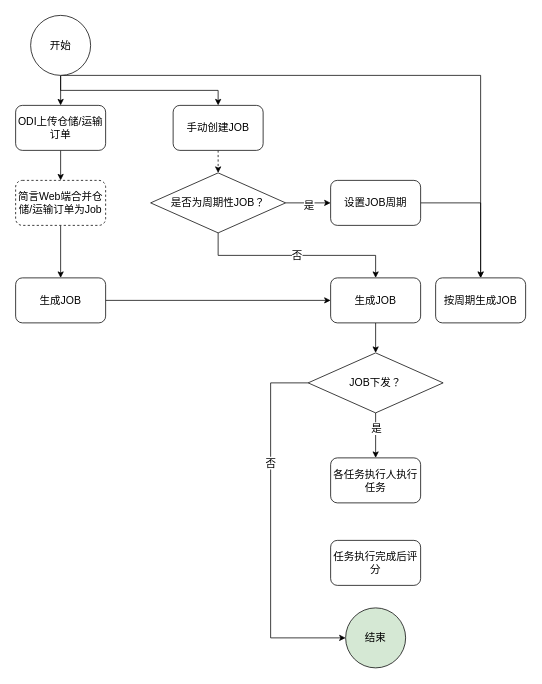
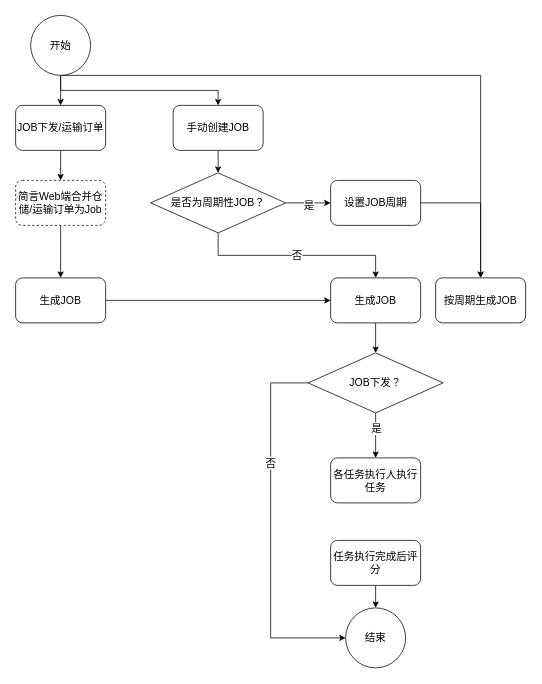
  <mxCell id="0" />
  <mxCell id="1" parent="0" />
  <mxCell id="2" style="edgeStyle=orthogonalEdgeStyle;rounded=0;orthogonalLoop=1;jettySize=auto;html=1;exitX=0.5;exitY=1;exitDx=0;exitDy=0;entryX=0.5;entryY=0;entryDx=0;entryDy=0;fontSize=14;" parent="1" source="5" target="7" edge="1"><mxGeometry relative="1" as="geometry" /></mxCell>
  <mxCell id="3" style="edgeStyle=orthogonalEdgeStyle;rounded=0;orthogonalLoop=1;jettySize=auto;html=1;exitX=0.5;exitY=1;exitDx=0;exitDy=0;entryX=0.5;entryY=0;entryDx=0;entryDy=0;fontSize=14;" parent="1" source="5" target="13" edge="1"><mxGeometry relative="1" as="geometry" /></mxCell>
  <mxCell id="4" style="edgeStyle=orthogonalEdgeStyle;rounded=0;orthogonalLoop=1;jettySize=auto;html=1;exitX=0.5;exitY=1;exitDx=0;exitDy=0;entryX=0.5;entryY=0;entryDx=0;entryDy=0;fontSize=14;endArrow=open;" parent="1" source="5" target="31" edge="1"><mxGeometry relative="1" as="geometry"><Array as="points"><mxPoint x="640" y="100" /></Array></mxGeometry></mxCell>
  <mxCell id="5" value="开始" style="ellipse;whiteSpace=wrap;html=1;aspect=fixed;fontSize=14;" parent="1" vertex="1"><mxGeometry x="40" y="20" width="80" height="80" as="geometry" /></mxCell>
  <mxCell id="6" style="edgeStyle=orthogonalEdgeStyle;rounded=0;orthogonalLoop=1;jettySize=auto;html=1;exitX=0.5;exitY=1;exitDx=0;exitDy=0;entryX=0.5;entryY=0;entryDx=0;entryDy=0;fontSize=14;" parent="1" source="7" target="9" edge="1"><mxGeometry relative="1" as="geometry" /></mxCell>
- <mxCell id="7" value="ODI上传仓储/运输订单" style="rounded=1;whiteSpace=wrap;html=1;fontSize=14;" parent="1" vertex="1"><mxGeometry x="20" y="140" width="120" height="60" as="geometry" /></mxCell>
+ <mxCell id="7" value="JOB下发/运输订单" style="rounded=1;whiteSpace=wrap;html=1;fontSize=14;" parent="1" vertex="1"><mxGeometry x="20" y="140" width="120" height="60" as="geometry" /></mxCell>
  <mxCell id="8" style="edgeStyle=orthogonalEdgeStyle;rounded=0;orthogonalLoop=1;jettySize=auto;html=1;exitX=0.5;exitY=1;exitDx=0;exitDy=0;entryX=0.5;entryY=0;entryDx=0;entryDy=0;fontSize=14;" parent="1" source="9" target="11" edge="1"><mxGeometry relative="1" as="geometry" /></mxCell>
  <mxCell id="9" value="简言Web端合并仓储/运输订单为Job" style="rounded=1;whiteSpace=wrap;html=1;fontSize=14;dashed=1;" parent="1" vertex="1"><mxGeometry x="20" y="240" width="120" height="60" as="geometry" /></mxCell>
  <mxCell id="10" style="edgeStyle=orthogonalEdgeStyle;rounded=0;orthogonalLoop=1;jettySize=auto;html=1;exitX=1;exitY=0.5;exitDx=0;exitDy=0;entryX=0;entryY=0.5;entryDx=0;entryDy=0;fontSize=14;" parent="1" source="11" target="21" edge="1"><mxGeometry relative="1" as="geometry"><mxPoint x="190" y="400" as="targetPoint" /></mxGeometry></mxCell>
  <mxCell id="11" value="生成JOB" style="rounded=1;whiteSpace=wrap;html=1;fontSize=14;" parent="1" vertex="1"><mxGeometry x="20" y="370" width="120" height="60" as="geometry" /></mxCell>
- <mxCell id="12" style="edgeStyle=orthogonalEdgeStyle;rounded=0;orthogonalLoop=1;jettySize=auto;html=1;exitX=0.5;exitY=1;exitDx=0;exitDy=0;entryX=0.5;entryY=0;entryDx=0;entryDy=0;fontSize=14;dashed=1;" parent="1" source="13" target="17" edge="1"><mxGeometry relative="1" as="geometry"><mxPoint x="290" y="240" as="targetPoint" /></mxGeometry></mxCell>
+ <mxCell id="12" style="edgeStyle=orthogonalEdgeStyle;rounded=0;orthogonalLoop=1;jettySize=auto;html=1;exitX=0.5;exitY=1;exitDx=0;exitDy=0;entryX=0.5;entryY=0;entryDx=0;entryDy=0;fontSize=14;" parent="1" source="13" target="17" edge="1"><mxGeometry relative="1" as="geometry"><mxPoint x="290" y="240" as="targetPoint" /></mxGeometry></mxCell>
  <mxCell id="13" value="手动创建JOB" style="rounded=1;whiteSpace=wrap;html=1;fontSize=14;" parent="1" vertex="1"><mxGeometry x="230" y="140" width="120" height="60" as="geometry" /></mxCell>
  <mxCell id="14" style="edgeStyle=orthogonalEdgeStyle;rounded=0;orthogonalLoop=1;jettySize=auto;html=1;exitX=1;exitY=0.5;exitDx=0;exitDy=0;entryX=0;entryY=0.5;entryDx=0;entryDy=0;fontSize=14;" parent="1" source="17" target="19" edge="1"><mxGeometry relative="1" as="geometry" /></mxCell>
  <mxCell id="15" value="是" style="edgeLabel;html=1;align=center;verticalAlign=middle;resizable=0;points=[];fontSize=14;" parent="14" vertex="1" connectable="0"><mxGeometry x="-0.009" y="-2" relative="1" as="geometry"><mxPoint as="offset" /></mxGeometry></mxCell>
  <mxCell id="16" value="否" style="edgeStyle=orthogonalEdgeStyle;rounded=0;orthogonalLoop=1;jettySize=auto;html=1;exitX=0.5;exitY=1;exitDx=0;exitDy=0;entryX=0.5;entryY=0;entryDx=0;entryDy=0;fontSize=14;" parent="1" source="17" target="21" edge="1"><mxGeometry relative="1" as="geometry"><mxPoint x="290" y="370" as="targetPoint" /></mxGeometry></mxCell>
  <mxCell id="17" value="是否为周期性JOB？" style="rhombus;whiteSpace=wrap;html=1;fontSize=14;" parent="1" vertex="1"><mxGeometry x="200" y="230" width="180" height="80" as="geometry" /></mxCell>
  <mxCell id="18" style="edgeStyle=orthogonalEdgeStyle;rounded=0;orthogonalLoop=1;jettySize=auto;html=1;exitX=1;exitY=0.5;exitDx=0;exitDy=0;entryX=0.5;entryY=0;entryDx=0;entryDy=0;fontSize=14;" parent="1" source="19" target="31" edge="1"><mxGeometry relative="1" as="geometry" /></mxCell>
  <mxCell id="19" value="设置JOB周期" style="rounded=1;whiteSpace=wrap;html=1;fontSize=14;" parent="1" vertex="1"><mxGeometry x="440" y="240" width="120" height="60" as="geometry" /></mxCell>
  <mxCell id="20" style="edgeStyle=orthogonalEdgeStyle;rounded=0;orthogonalLoop=1;jettySize=auto;html=1;exitX=0.5;exitY=1;exitDx=0;exitDy=0;entryX=0.5;entryY=0;entryDx=0;entryDy=0;fontSize=14;" parent="1" source="21" target="30" edge="1"><mxGeometry relative="1" as="geometry" /></mxCell>
  <mxCell id="21" value="生成JOB" style="rounded=1;whiteSpace=wrap;html=1;fontSize=14;" parent="1" vertex="1"><mxGeometry x="440" y="370" width="120" height="60" as="geometry" /></mxCell>
  <mxCell id="22" value="各任务执行人执行任务" style="rounded=1;whiteSpace=wrap;html=1;fontSize=14;" parent="1" vertex="1"><mxGeometry x="440" y="610" width="120" height="60" as="geometry" /></mxCell>
+ <mxCell id="23" style="edgeStyle=orthogonalEdgeStyle;rounded=0;orthogonalLoop=1;jettySize=auto;html=1;exitX=0.5;exitY=1;exitDx=0;exitDy=0;entryX=0.5;entryY=0;entryDx=0;entryDy=0;fontSize=14;" parent="1" source="24" target="25" edge="1"><mxGeometry relative="1" as="geometry" /></mxCell>
  <mxCell id="24" value="任务执行完成后评分" style="rounded=1;whiteSpace=wrap;html=1;fontSize=14;" parent="1" vertex="1"><mxGeometry x="440" y="720" width="120" height="60" as="geometry" /></mxCell>
- <mxCell id="25" value="结束" style="ellipse;whiteSpace=wrap;html=1;aspect=fixed;fontSize=14;fillColor=#d5e8d4;" parent="1" vertex="1"><mxGeometry x="460" y="810" width="80" height="80" as="geometry" /></mxCell>
+ <mxCell id="25" value="结束" style="ellipse;whiteSpace=wrap;html=1;aspect=fixed;fontSize=14;" parent="1" vertex="1"><mxGeometry x="460" y="810" width="80" height="80" as="geometry" /></mxCell>
  <mxCell id="26" style="edgeStyle=orthogonalEdgeStyle;rounded=0;orthogonalLoop=1;jettySize=auto;html=1;exitX=0.5;exitY=1;exitDx=0;exitDy=0;entryX=0.5;entryY=0;entryDx=0;entryDy=0;fontSize=14;" parent="1" source="30" target="22" edge="1"><mxGeometry relative="1" as="geometry" /></mxCell>
  <mxCell id="27" value="是" style="edgeLabel;html=1;align=center;verticalAlign=middle;resizable=0;points=[];fontSize=14;" parent="26" vertex="1" connectable="0"><mxGeometry x="-0.329" y="2" relative="1" as="geometry"><mxPoint x="-2" as="offset" /></mxGeometry></mxCell>
  <mxCell id="28" style="edgeStyle=orthogonalEdgeStyle;rounded=0;orthogonalLoop=1;jettySize=auto;html=1;exitX=0;exitY=0.5;exitDx=0;exitDy=0;entryX=0;entryY=0.5;entryDx=0;entryDy=0;fontSize=14;" parent="1" source="30" target="25" edge="1"><mxGeometry relative="1" as="geometry"><Array as="points"><mxPoint x="360" y="510" /><mxPoint x="360" y="850" /></Array></mxGeometry></mxCell>
  <mxCell id="29" value="否" style="edgeLabel;html=1;align=center;verticalAlign=middle;resizable=0;points=[];fontSize=14;" parent="28" vertex="1" connectable="0"><mxGeometry x="-0.358" y="-1" relative="1" as="geometry"><mxPoint y="-1" as="offset" /></mxGeometry></mxCell>
  <mxCell id="30" value="JOB下发？" style="rhombus;whiteSpace=wrap;html=1;fontSize=14;" parent="1" vertex="1"><mxGeometry x="410" y="470" width="180" height="80" as="geometry" /></mxCell>
  <mxCell id="31" value="按周期生成JOB" style="rounded=1;whiteSpace=wrap;html=1;fontSize=14;" parent="1" vertex="1"><mxGeometry x="580" y="370" width="120" height="60" as="geometry" /></mxCell>
